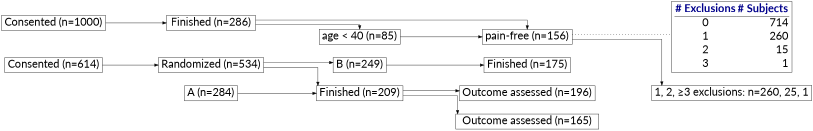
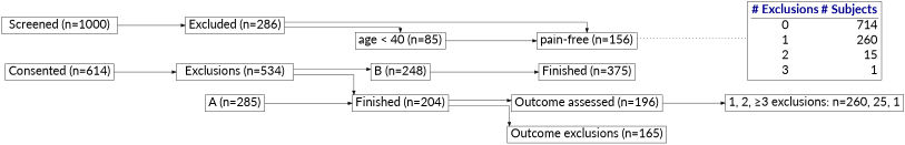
  digraph {
    fontname=Lato
    nodesep=0.5
    rankdir=LR
    ranksep=2
    splines=ortho
    node [fontname=Lato fontsize=30 shape=box]
    edge [fontname=Lato]
-   n1 [label="Consented (n=1000)"]
-   n2 [label="Finished (n=286)"]
+   n1 [label="Screened (n=1000)"]
+   n2 [label="Excluded (n=286)"]
    n3 [label="pain-free (n=156)"]
    n4 [label="age < 40 (n=85)"]
    n5 [label="1, 2, ≥3 exclusions: n=260, 25, 1"]
    n6 [label=<<table border="0" cellborder="0" cellspacing="0"><tr><td><font color="darkblue"><b># Exclusions</b></font></td><td><font color="darkblue"><b># Subjects</b></font></td></tr><HR/><tr><td ALIGN="CENTER">0</td><td ALIGN="RIGHT">714</td></tr><tr><td ALIGN="CENTER">1</td><td ALIGN="RIGHT">260</td></tr><tr><td ALIGN="CENTER">2</td><td ALIGN="RIGHT">15</td></tr><tr><td ALIGN="CENTER">3</td><td ALIGN="RIGHT">1</td></tr></table>>]
    n7 [label="Consented (n=614)"]
-   n8 [label="Randomized (n=534)"]
-   n9 [label="B (n=249)"]
-   n10 [label="Finished (n=209)"]
-   n11 [label="A (n=284)"]
-   n12 [label="Finished (n=175)"]
+   n8 [label="Exclusions (n=534)"]
+   n9 [label="B (n=248)"]
+   n10 [label="Finished (n=204)"]
+   n11 [label="A (n=285)"]
+   n12 [label="Finished (n=375)"]
    n13 [label="Outcome assessed (n=196)"]
-   n14 [label="Outcome assessed (n=165)"]
+   n14 [label="Outcome exclusions (n=165)"]
    n1 -> n2
    n2 -> n3
    n2 -> n4
-   n3 -> n5
+   n13 -> n5
    n3 -> n6 [dir=none style=dotted]
    n4 -> n3
    n7 -> n8
    n8 -> n9
    n8 -> n10
    n9 -> n12
    n10 -> n13
    n10 -> n14
    n11 -> n10
  }
